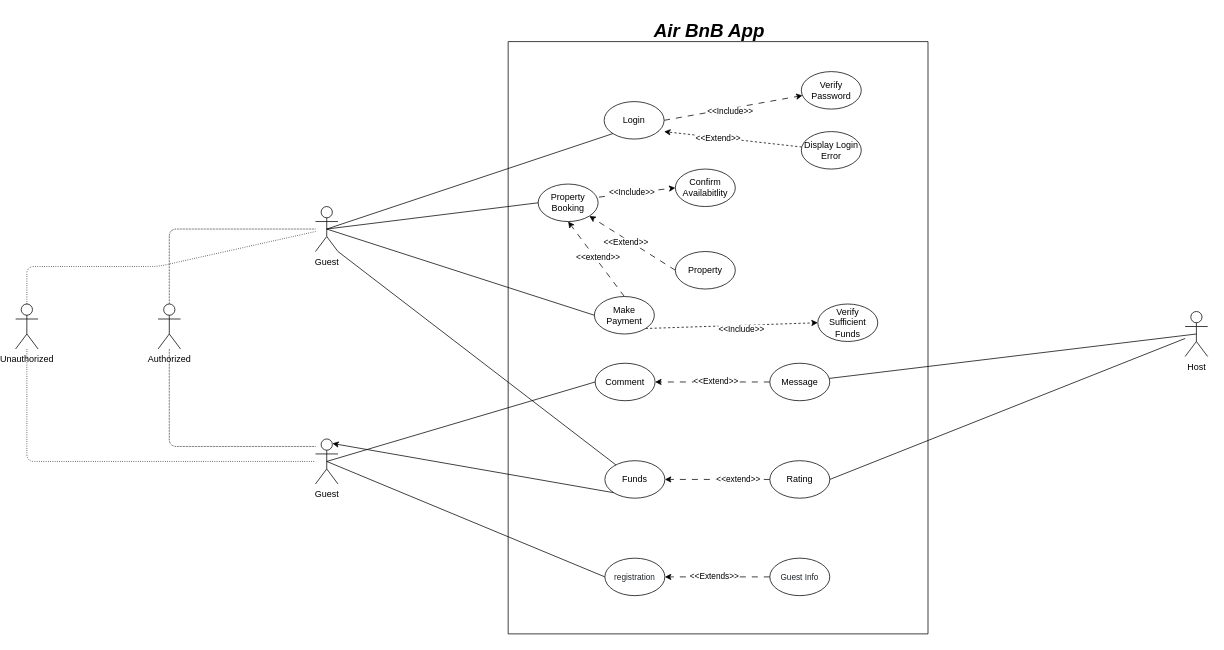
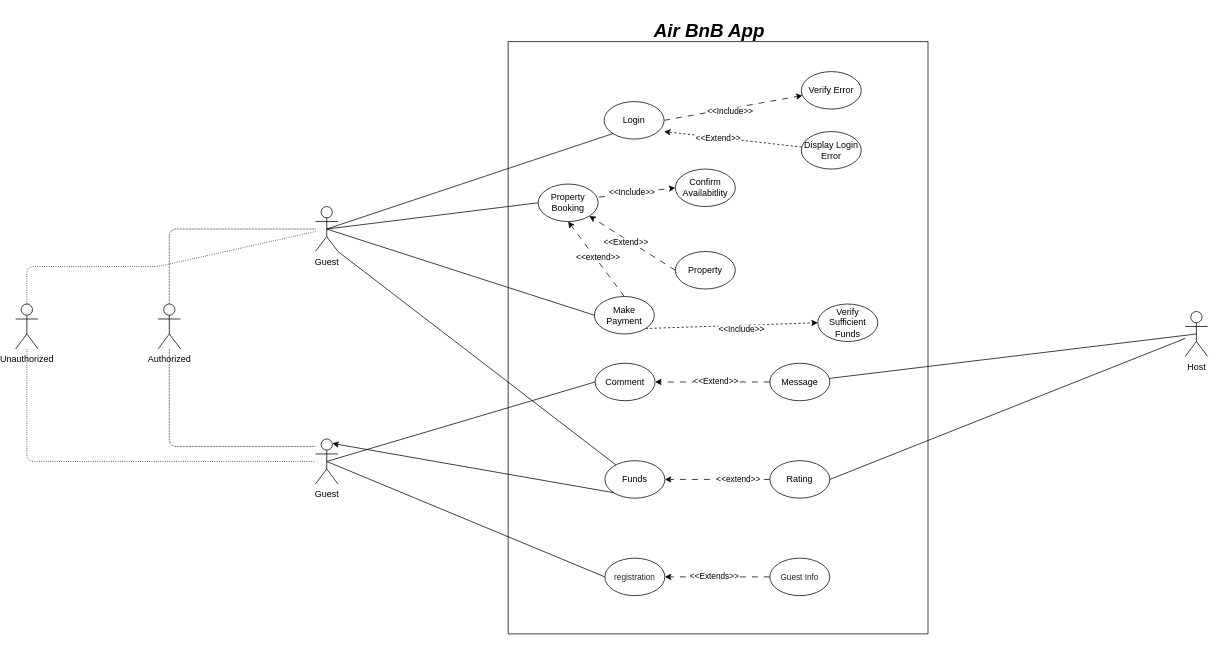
  <mxCell id="0" />
  <mxCell id="1" parent="0" />
  <mxCell id="2" value="" style="swimlane;startSize=0;" vertex="1" parent="1"><mxGeometry x="677" y="55" width="560" height="790" as="geometry" /></mxCell>
  <mxCell id="3" style="edgeStyle=none;html=1;exitX=1;exitY=0.5;exitDx=0;exitDy=0;dashed=1;dashPattern=8 8;" edge="1" parent="2" source="5" target="18"><mxGeometry relative="1" as="geometry" /></mxCell>
  <mxCell id="4" value="&amp;lt;&amp;lt;Include&amp;gt;&amp;gt;" style="edgeLabel;html=1;align=center;verticalAlign=middle;resizable=0;points=[];" vertex="1" connectable="0" parent="3"><mxGeometry x="-0.062" y="-3" relative="1" as="geometry"><mxPoint as="offset" /></mxGeometry></mxCell>
  <mxCell id="5" value="Login" style="ellipse;whiteSpace=wrap;html=1;" vertex="1" parent="2"><mxGeometry x="128" y="80" width="80" height="50" as="geometry" /></mxCell>
  <mxCell id="6" style="edgeStyle=none;html=1;exitX=1;exitY=1;exitDx=0;exitDy=0;entryX=0;entryY=0.5;entryDx=0;entryDy=0;dashed=1;" edge="1" parent="2" source="10" target="19"><mxGeometry relative="1" as="geometry" /></mxCell>
  <mxCell id="7" value="&amp;lt;&amp;lt;Include&amp;gt;&amp;gt;" style="edgeLabel;html=1;align=center;verticalAlign=middle;resizable=0;points=[];" vertex="1" connectable="0" parent="6"><mxGeometry x="0.105" y="-5" relative="1" as="geometry"><mxPoint as="offset" /></mxGeometry></mxCell>
  <mxCell id="8" style="edgeStyle=none;html=1;exitX=0.5;exitY=0;exitDx=0;exitDy=0;entryX=0.5;entryY=1;entryDx=0;entryDy=0;dashed=1;dashPattern=8 8;" edge="1" parent="2" source="10" target="14"><mxGeometry relative="1" as="geometry" /></mxCell>
  <mxCell id="9" value="&amp;lt;&amp;lt;extend&amp;gt;&amp;gt;" style="edgeLabel;html=1;align=center;verticalAlign=middle;resizable=0;points=[];" vertex="1" connectable="0" parent="8"><mxGeometry x="0.02" y="-3" relative="1" as="geometry"><mxPoint as="offset" /></mxGeometry></mxCell>
  <mxCell id="10" value="Make Payment" style="ellipse;whiteSpace=wrap;html=1;" vertex="1" parent="2"><mxGeometry x="115" y="340" width="80" height="50" as="geometry" /></mxCell>
  <mxCell id="11" value="Comment" style="ellipse;whiteSpace=wrap;html=1;" vertex="1" parent="2"><mxGeometry x="116" y="429" width="80" height="50" as="geometry" /></mxCell>
  <mxCell id="12" style="edgeStyle=none;html=1;entryX=0;entryY=0.5;entryDx=0;entryDy=0;dashed=1;dashPattern=8 8;exitX=1.013;exitY=0.349;exitDx=0;exitDy=0;exitPerimeter=0;" edge="1" parent="2" source="14" target="27"><mxGeometry relative="1" as="geometry" /></mxCell>
  <mxCell id="13" value="&amp;lt;&amp;lt;Include&amp;gt;&amp;gt;" style="edgeLabel;html=1;align=center;verticalAlign=middle;resizable=0;points=[];" vertex="1" connectable="0" parent="12"><mxGeometry x="-0.143" y="2" relative="1" as="geometry"><mxPoint as="offset" /></mxGeometry></mxCell>
  <mxCell id="14" value="Property Booking" style="ellipse;whiteSpace=wrap;html=1;" vertex="1" parent="2"><mxGeometry x="40" y="190" width="80" height="50" as="geometry" /></mxCell>
  <mxCell id="15" style="edgeStyle=none;html=1;entryX=1;entryY=0.8;entryDx=0;entryDy=0;dashed=1;entryPerimeter=0;" edge="1" parent="2" source="17" target="5"><mxGeometry relative="1" as="geometry" /></mxCell>
  <mxCell id="16" value="&amp;lt;&amp;lt;Extend&amp;gt;&amp;gt;" style="edgeLabel;html=1;align=center;verticalAlign=middle;resizable=0;points=[];" vertex="1" connectable="0" parent="15"><mxGeometry x="0.219" y="1" relative="1" as="geometry"><mxPoint as="offset" /></mxGeometry></mxCell>
  <mxCell id="17" value="Display Login Error" style="ellipse;whiteSpace=wrap;html=1;" vertex="1" parent="2"><mxGeometry x="391" y="120" width="80" height="50" as="geometry" /></mxCell>
- <mxCell id="18" value="Verify Password" style="ellipse;whiteSpace=wrap;html=1;" vertex="1" parent="2"><mxGeometry x="391" y="40" width="80" height="50" as="geometry" /></mxCell>
+ <mxCell id="18" value="Verify Error" style="ellipse;whiteSpace=wrap;html=1;" vertex="1" parent="2"><mxGeometry x="391" y="40" width="80" height="50" as="geometry" /></mxCell>
  <mxCell id="19" value="Verify Sufficient Funds" style="ellipse;whiteSpace=wrap;html=1;" vertex="1" parent="2"><mxGeometry x="413" y="350" width="80" height="50" as="geometry" /></mxCell>
  <mxCell id="20" value="&lt;span style=&quot;color: rgb(33, 37, 41); font-family: Poppins, sans-serif; text-align: left; background-color: rgb(255, 255, 255);&quot;&gt;registration&lt;/span&gt;" style="ellipse;whiteSpace=wrap;html=1;fontSize=11;" vertex="1" parent="2"><mxGeometry x="129" y="689" width="80" height="50" as="geometry" /></mxCell>
  <mxCell id="21" style="edgeStyle=none;html=1;entryX=1;entryY=0.5;entryDx=0;entryDy=0;dashed=1;dashPattern=8 8;" edge="1" parent="2" source="23" target="11"><mxGeometry relative="1" as="geometry" /></mxCell>
  <mxCell id="22" value="&amp;lt;&amp;lt;Extend&amp;gt;&amp;gt;" style="edgeLabel;html=1;align=center;verticalAlign=middle;resizable=0;points=[];" vertex="1" connectable="0" parent="21"><mxGeometry x="-0.06" y="-2" relative="1" as="geometry"><mxPoint x="-1" as="offset" /></mxGeometry></mxCell>
  <mxCell id="23" value="Message" style="ellipse;whiteSpace=wrap;html=1;" vertex="1" parent="2"><mxGeometry x="349" y="429" width="80" height="50" as="geometry" /></mxCell>
  <mxCell id="24" style="edgeStyle=none;html=1;exitX=0;exitY=0.5;exitDx=0;exitDy=0;entryX=1;entryY=1;entryDx=0;entryDy=0;dashed=1;dashPattern=8 8;" edge="1" parent="2" source="26" target="14"><mxGeometry relative="1" as="geometry" /></mxCell>
  <mxCell id="25" value="&amp;lt;&amp;lt;Extend&amp;gt;&amp;gt;" style="edgeLabel;html=1;align=center;verticalAlign=middle;resizable=0;points=[];" vertex="1" connectable="0" parent="24"><mxGeometry x="0.116" y="4" relative="1" as="geometry"><mxPoint as="offset" /></mxGeometry></mxCell>
  <mxCell id="26" value="Property" style="ellipse;whiteSpace=wrap;html=1;" vertex="1" parent="2"><mxGeometry x="223" y="280" width="80" height="50" as="geometry" /></mxCell>
  <mxCell id="27" value="Confirm Availabitlity" style="ellipse;whiteSpace=wrap;html=1;" vertex="1" parent="2"><mxGeometry x="223" y="170" width="80" height="50" as="geometry" /></mxCell>
  <mxCell id="28" value="Funds" style="ellipse;whiteSpace=wrap;html=1;" vertex="1" parent="2"><mxGeometry x="129" y="559" width="80" height="50" as="geometry" /></mxCell>
  <mxCell id="29" style="edgeStyle=none;html=1;exitX=0;exitY=0.5;exitDx=0;exitDy=0;entryX=1;entryY=0.5;entryDx=0;entryDy=0;dashed=1;dashPattern=8 8;" edge="1" parent="2" source="31" target="20"><mxGeometry relative="1" as="geometry" /></mxCell>
  <mxCell id="30" value="&amp;lt;&amp;lt;Extends&amp;gt;&amp;gt;" style="edgeLabel;html=1;align=center;verticalAlign=middle;resizable=0;points=[];" vertex="1" connectable="0" parent="29"><mxGeometry x="0.068" y="-3" relative="1" as="geometry"><mxPoint y="1" as="offset" /></mxGeometry></mxCell>
  <mxCell id="31" value="&lt;span style=&quot;color: rgb(33, 37, 41); font-family: Poppins, sans-serif; text-align: left; background-color: rgb(255, 255, 255);&quot;&gt;Guest Info&lt;/span&gt;" style="ellipse;whiteSpace=wrap;html=1;fontSize=11;" vertex="1" parent="2"><mxGeometry x="349" y="689" width="80" height="50" as="geometry" /></mxCell>
  <mxCell id="32" style="edgeStyle=none;html=1;exitX=0;exitY=0.5;exitDx=0;exitDy=0;entryX=1;entryY=0.5;entryDx=0;entryDy=0;dashed=1;dashPattern=8 8;" edge="1" parent="2" source="34" target="28"><mxGeometry relative="1" as="geometry" /></mxCell>
  <mxCell id="33" value="&amp;lt;&amp;lt;extend&amp;gt;&amp;gt;" style="edgeLabel;html=1;align=center;verticalAlign=middle;resizable=0;points=[];" vertex="1" connectable="0" parent="32"><mxGeometry x="-0.405" y="-1" relative="1" as="geometry"><mxPoint x="-1" as="offset" /></mxGeometry></mxCell>
  <mxCell id="34" value="Rating" style="ellipse;whiteSpace=wrap;html=1;" vertex="1" parent="2"><mxGeometry x="349" y="559" width="80" height="50" as="geometry" /></mxCell>
  <mxCell id="35" style="edgeStyle=none;html=1;exitX=0.5;exitY=0.5;exitDx=0;exitDy=0;exitPerimeter=0;entryX=0;entryY=1;entryDx=0;entryDy=0;endArrow=none;endFill=0;" edge="1" parent="1" source="39" target="5"><mxGeometry relative="1" as="geometry" /></mxCell>
  <mxCell id="36" style="edgeStyle=none;html=1;exitX=0.5;exitY=0.5;exitDx=0;exitDy=0;exitPerimeter=0;entryX=0;entryY=0.5;entryDx=0;entryDy=0;endArrow=none;endFill=0;" edge="1" parent="1" source="39" target="14"><mxGeometry relative="1" as="geometry" /></mxCell>
  <mxCell id="37" style="edgeStyle=none;html=1;exitX=0.5;exitY=0.5;exitDx=0;exitDy=0;exitPerimeter=0;entryX=0;entryY=0.5;entryDx=0;entryDy=0;endArrow=none;endFill=0;" edge="1" parent="1" source="39" target="10"><mxGeometry relative="1" as="geometry" /></mxCell>
  <mxCell id="38" style="edgeStyle=none;html=1;exitX=1;exitY=1;exitDx=0;exitDy=0;exitPerimeter=0;endArrow=none;endFill=0;" edge="1" parent="1" source="39" target="28"><mxGeometry relative="1" as="geometry" /></mxCell>
  <mxCell id="39" value="Guest" style="shape=umlActor;verticalLabelPosition=bottom;verticalAlign=top;html=1;outlineConnect=0;" vertex="1" parent="1"><mxGeometry x="420" y="275" width="30" height="60" as="geometry" /></mxCell>
  <mxCell id="40" style="edgeStyle=none;html=1;exitX=0.5;exitY=0.5;exitDx=0;exitDy=0;exitPerimeter=0;endArrow=none;endFill=0;" edge="1" parent="1" source="42" target="23"><mxGeometry relative="1" as="geometry" /></mxCell>
  <mxCell id="41" style="edgeStyle=none;html=1;entryX=1;entryY=0.5;entryDx=0;entryDy=0;endArrow=none;endFill=0;" edge="1" parent="1" source="42" target="34"><mxGeometry relative="1" as="geometry" /></mxCell>
  <mxCell id="42" value="Host" style="shape=umlActor;verticalLabelPosition=bottom;verticalAlign=top;html=1;outlineConnect=0;" vertex="1" parent="1"><mxGeometry x="1580" y="415" width="30" height="60" as="geometry" /></mxCell>
  <mxCell id="43" style="edgeStyle=none;html=1;exitX=0.5;exitY=0.5;exitDx=0;exitDy=0;exitPerimeter=0;entryX=0;entryY=0.5;entryDx=0;entryDy=0;endArrow=none;endFill=0;" edge="1" parent="1" source="45" target="20"><mxGeometry relative="1" as="geometry" /></mxCell>
  <mxCell id="44" style="edgeStyle=none;html=1;exitX=0.5;exitY=0.5;exitDx=0;exitDy=0;exitPerimeter=0;entryX=0;entryY=0.5;entryDx=0;entryDy=0;endArrow=none;endFill=0;" edge="1" parent="1" source="45" target="11"><mxGeometry relative="1" as="geometry" /></mxCell>
  <mxCell id="45" value="Guest" style="shape=umlActor;verticalLabelPosition=bottom;verticalAlign=top;html=1;outlineConnect=0;" vertex="1" parent="1"><mxGeometry x="420" y="585" width="30" height="60" as="geometry" /></mxCell>
  <mxCell id="46" style="edgeStyle=none;html=1;endArrow=none;endFill=0;dashed=1;dashPattern=1 2;" edge="1" parent="1" source="47" target="39"><mxGeometry relative="1" as="geometry"><Array as="points"><mxPoint x="35" y="355" /><mxPoint x="210" y="355" /></Array></mxGeometry></mxCell>
  <mxCell id="47" value="Unauthorized" style="shape=umlActor;verticalLabelPosition=bottom;verticalAlign=top;html=1;outlineConnect=0;" vertex="1" parent="1"><mxGeometry x="20" y="405" width="30" height="60" as="geometry" /></mxCell>
  <mxCell id="48" value="Authorized" style="shape=umlActor;verticalLabelPosition=bottom;verticalAlign=top;html=1;outlineConnect=0;" vertex="1" parent="1"><mxGeometry x="210" y="405" width="30" height="60" as="geometry" /></mxCell>
  <mxCell id="49" style="edgeStyle=none;html=1;dashed=1;dashPattern=1 1;endArrow=none;endFill=0;" edge="1" parent="1" source="48"><mxGeometry relative="1" as="geometry"><mxPoint x="420" y="305" as="targetPoint" /><Array as="points"><mxPoint x="225" y="305" /></Array></mxGeometry></mxCell>
  <mxCell id="50" style="edgeStyle=none;html=1;endArrow=none;endFill=0;dashed=1;dashPattern=1 2;" edge="1" parent="1" source="47" target="45"><mxGeometry relative="1" as="geometry"><mxPoint x="20" y="602" as="sourcePoint" /><mxPoint x="405" y="505" as="targetPoint" /><Array as="points"><mxPoint x="35" y="552" /><mxPoint x="35" y="615" /></Array></mxGeometry></mxCell>
  <mxCell id="51" style="edgeStyle=none;html=1;dashed=1;dashPattern=1 1;endArrow=none;endFill=0;" edge="1" parent="1" source="48"><mxGeometry relative="1" as="geometry"><mxPoint x="225" y="695" as="sourcePoint" /><mxPoint x="420" y="595" as="targetPoint" /><Array as="points"><mxPoint x="225" y="595" /></Array></mxGeometry></mxCell>
  <mxCell id="52" style="edgeStyle=none;html=1;exitX=0;exitY=1;exitDx=0;exitDy=0;entryX=0.75;entryY=0.1;entryDx=0;entryDy=0;entryPerimeter=0;" edge="1" parent="1" source="28" target="45"><mxGeometry relative="1" as="geometry" /></mxCell>
  <mxCell id="53" value="&lt;font style=&quot;font-size: 25px;&quot;&gt;&lt;b&gt;&lt;i&gt;Air BnB App&lt;/i&gt;&lt;/b&gt;&lt;/font&gt;" style="text;html=1;align=center;verticalAlign=middle;resizable=0;points=[];autosize=1;strokeColor=none;fillColor=none;" vertex="1" parent="1"><mxGeometry x="860" y="20" width="170" height="40" as="geometry" /></mxCell>
